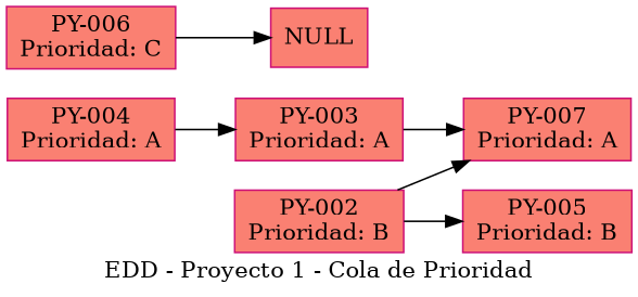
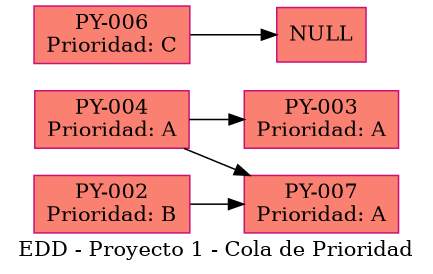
  digraph {
    label="EDD - Proyecto 1 - Cola de Prioridad"
    rankdir=LR
    node [color=deeppink3 fillcolor=salmon shape=box style=filled]
    n1 [label="PY-003\nPrioridad: A"]
    n2 [label="PY-004\nPrioridad: A"]
    n3 [label="PY-007\nPrioridad: A"]
    n4 [label="PY-002\nPrioridad: B"]
-   n5 [label="PY-005\nPrioridad: B"]
    n6 [label="PY-006\nPrioridad: C"]
    n7 [label=NULL]
    n2 -> n1
-   n1 -> n3
+   n2 -> n3
    n4 -> n3
-   n4 -> n5
    n6 -> n7
  }
